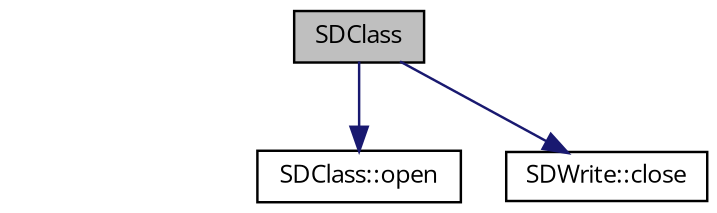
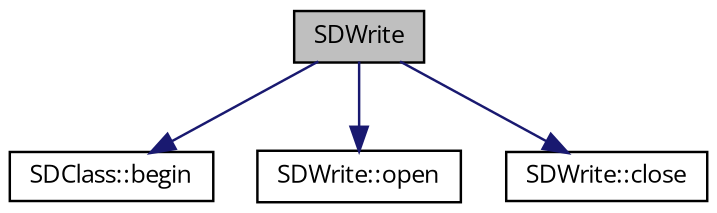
  digraph {
    fontname="Open Sans"
    rankdir=TB
    node [color=black fillcolor=white fontname="Open Sans" fontsize=10 shape=record style=filled]
    edge [color=midnightblue fontname="Open Sans" fontsize=10 labelfontname=Helvetica labelfontsize=10 style=solid]
-   n1 [fillcolor=grey75 fontcolor=black height=0.2 label=SDClass width=0.4]
-   n3 [height=0.2 label="SDClass::open" width=0.4]
+   n1 [fillcolor=grey75 fontcolor=black height=0.2 label=SDWrite width=0.4]
+   n2 [height=0.2 label="SDClass::begin" width=0.4]
+   n3 [height=0.2 label="SDWrite::open" width=0.4]
    n4 [height=0.2 label="SDWrite::close" width=0.4]
+   n1 -> n2
    n1 -> n3
    n1 -> n4
  }
